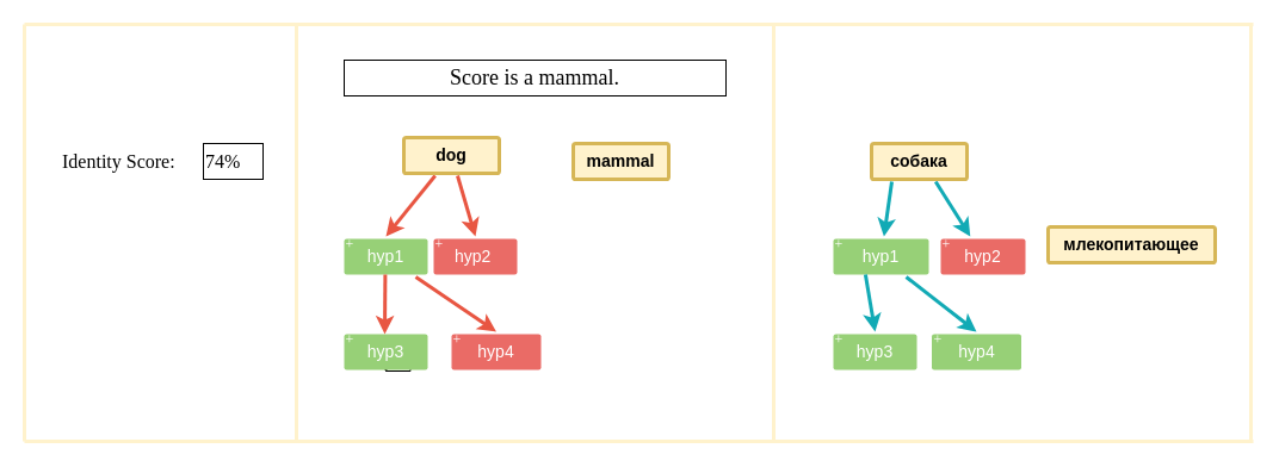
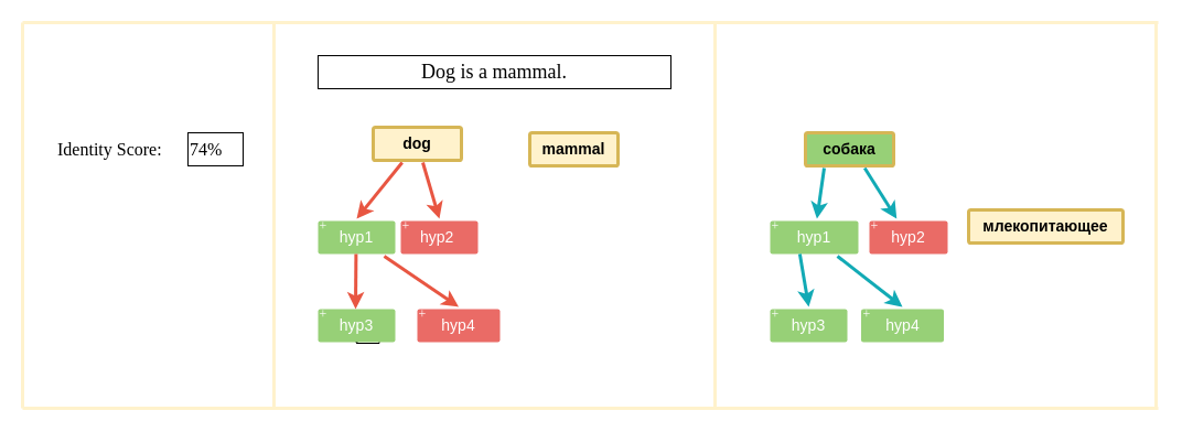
  <mxCell id="0" />
  <mxCell id="1" parent="0" />
  <mxCell id="2" value="" style="edgeStyle=none;rounded=1;jumpStyle=none;html=1;shadow=0;labelBackgroundColor=none;startArrow=none;startFill=0;jettySize=auto;orthogonalLoop=1;strokeColor=#E85642;strokeWidth=3;fontFamily=Helvetica;fontSize=14;fontColor=#FFFFFF;spacing=5;fontStyle=1;fillColor=#b0e3e6;entryX=0.5;entryY=0;entryDx=0;entryDy=0;" parent="1" source="5" target="16" edge="1"><mxGeometry relative="1" as="geometry"><mxPoint x="487" y="228" as="targetPoint" /></mxGeometry></mxCell>
  <mxCell id="3" value="" style="edgeStyle=none;rounded=1;jumpStyle=none;html=1;shadow=0;labelBackgroundColor=none;startArrow=none;startFill=0;jettySize=auto;orthogonalLoop=1;strokeColor=#E85642;strokeWidth=3;fontFamily=Helvetica;fontSize=14;fontColor=#FFFFFF;spacing=5;fontStyle=1;fillColor=#b0e3e6;entryX=0.5;entryY=0;entryDx=0;entryDy=0;" parent="1" source="5" target="8" edge="1"><mxGeometry relative="1" as="geometry"><mxPoint x="360.455" y="228" as="targetPoint" /></mxGeometry></mxCell>
  <mxCell id="4" value="" style="edgeStyle=none;rounded=1;jumpStyle=none;html=1;shadow=0;labelBackgroundColor=none;startArrow=none;startFill=0;jettySize=auto;orthogonalLoop=1;strokeColor=#E85642;strokeWidth=3;fontFamily=Helvetica;fontSize=14;fontColor=#FFFFFF;spacing=5;fontStyle=1;fillColor=#b0e3e6;entryX=0.5;entryY=0;entryDx=0;entryDy=0;" parent="1" source="8" target="6" edge="1"><mxGeometry relative="1" as="geometry"><mxPoint x="528" y="292" as="sourcePoint" /></mxGeometry></mxCell>
  <mxCell id="5" value="dog" style="rounded=1;whiteSpace=wrap;html=1;shadow=0;labelBackgroundColor=none;strokeWidth=3;fontFamily=Helvetica;fontSize=14;align=center;spacing=5;fontStyle=1;arcSize=7;perimeterSpacing=2;fillColor=#FFF2CC;strokeColor=#D6B656;" parent="1" vertex="1"><mxGeometry x="338" y="115" width="80" height="30" as="geometry" /></mxCell>
  <mxCell id="6" value="hyp4" style="rounded=1;whiteSpace=wrap;html=1;shadow=0;labelBackgroundColor=none;strokeColor=none;strokeWidth=3;fontFamily=Helvetica;fontSize=14;fontColor=#FFFFFF;align=center;spacing=5;fontStyle=0;arcSize=7;perimeterSpacing=2;fillColor=#EA6B66;" parent="1" vertex="1"><mxGeometry x="378" y="280" width="75" height="30" as="geometry" /></mxCell>
  <mxCell id="7" value="" style="edgeStyle=orthogonalEdgeStyle;rounded=0;orthogonalLoop=1;jettySize=auto;html=1;fontSize=20;" parent="1" target="13" edge="1"><mxGeometry relative="1" as="geometry"><mxPoint x="343" y="290" as="sourcePoint" /></mxGeometry></mxCell>
  <mxCell id="8" value="hyp1 " style="rounded=1;whiteSpace=wrap;html=1;shadow=0;labelBackgroundColor=none;strokeColor=none;strokeWidth=3;fontFamily=Helvetica;fontSize=14;fontColor=#FFFFFF;align=center;spacing=5;fontStyle=0;arcSize=7;perimeterSpacing=2;fillColor=#97D077;" parent="1" vertex="1"><mxGeometry x="288" y="200" width="70" height="30" as="geometry" /></mxCell>
  <mxCell id="9" value="hyp2" style="rounded=1;whiteSpace=wrap;html=1;shadow=0;labelBackgroundColor=none;strokeColor=none;strokeWidth=3;fontFamily=Helvetica;fontSize=14;fontColor=#FFFFFF;align=center;spacing=5;fontStyle=0;arcSize=7;perimeterSpacing=2;fillColor=#EA6B66;" parent="1" vertex="1"><mxGeometry x="788" y="200" width="71" height="30" as="geometry" /></mxCell>
  <mxCell id="10" value="" style="edgeStyle=none;rounded=1;jumpStyle=none;html=1;shadow=0;labelBackgroundColor=none;startArrow=none;startFill=0;jettySize=auto;orthogonalLoop=1;strokeColor=#12AAB5;strokeWidth=3;fontFamily=Helvetica;fontSize=14;fontColor=#FFFFFF;spacing=5;fontStyle=1;fillColor=#b0e3e6;" parent="1" target="9" edge="1"><mxGeometry relative="1" as="geometry"><mxPoint x="783.731" y="152" as="sourcePoint" /></mxGeometry></mxCell>
  <mxCell id="11" value="hyp1" style="rounded=1;whiteSpace=wrap;html=1;shadow=0;labelBackgroundColor=none;strokeColor=none;strokeWidth=3;fontFamily=Helvetica;fontSize=14;fontColor=#FFFFFF;align=center;spacing=5;fontStyle=0;arcSize=7;perimeterSpacing=2;fillColor=#97D077;" parent="1" vertex="1"><mxGeometry x="698" y="200" width="80" height="30" as="geometry" /></mxCell>
  <mxCell id="12" value="" style="edgeStyle=none;rounded=1;jumpStyle=none;html=1;shadow=0;labelBackgroundColor=none;startArrow=none;startFill=0;jettySize=auto;orthogonalLoop=1;strokeColor=#12AAB5;strokeWidth=3;fontFamily=Helvetica;fontSize=14;fontColor=#FFFFFF;spacing=5;fontStyle=1;fillColor=#b0e3e6;exitX=0.25;exitY=1;exitDx=0;exitDy=0;" parent="1" target="11" edge="1"><mxGeometry relative="1" as="geometry"><mxPoint x="747" y="152" as="sourcePoint" /></mxGeometry></mxCell>
  <mxCell id="13" value="hyp3" style="rounded=1;whiteSpace=wrap;html=1;shadow=0;labelBackgroundColor=none;strokeColor=none;strokeWidth=3;fontFamily=Helvetica;fontSize=14;fontColor=#FFFFFF;align=center;spacing=5;fontStyle=0;arcSize=7;perimeterSpacing=2;fillColor=#97D077;" parent="1" vertex="1"><mxGeometry x="288" y="280" width="70" height="30" as="geometry" /></mxCell>
  <mxCell id="14" value="" style="edgeStyle=none;rounded=1;jumpStyle=none;html=1;shadow=0;labelBackgroundColor=none;startArrow=none;startFill=0;jettySize=auto;orthogonalLoop=1;strokeColor=#E85642;strokeWidth=3;fontFamily=Helvetica;fontSize=14;fontColor=#FFFFFF;spacing=5;fontStyle=1;fillColor=#b0e3e6;exitX=0.5;exitY=1;exitDx=0;exitDy=0;" parent="1" edge="1"><mxGeometry relative="1" as="geometry"><mxPoint x="322.41" y="230" as="sourcePoint" /><mxPoint x="322" y="280" as="targetPoint" /></mxGeometry></mxCell>
- <mxCell id="15" value="&lt;font face=&quot;Georgia&quot; style=&quot;font-size: 18px&quot;&gt;Score is a mammal.&lt;/font&gt;" style="rounded=0;whiteSpace=wrap;html=1;fillColor=none;" parent="1" vertex="1"><mxGeometry x="288" y="50" width="320" height="30" as="geometry" /></mxCell>
+ <mxCell id="15" value="&lt;font face=&quot;Georgia&quot; style=&quot;font-size: 18px&quot;&gt;Dog is a mammal.&lt;/font&gt;" style="rounded=0;whiteSpace=wrap;html=1;fillColor=none;" parent="1" vertex="1"><mxGeometry x="288" y="50" width="320" height="30" as="geometry" /></mxCell>
  <mxCell id="16" value="hyp2&amp;nbsp;" style="rounded=1;whiteSpace=wrap;html=1;shadow=0;labelBackgroundColor=none;strokeColor=none;strokeWidth=3;fontFamily=Helvetica;fontSize=14;fontColor=#FFFFFF;align=center;spacing=5;fontStyle=0;arcSize=7;perimeterSpacing=2;fillColor=#EA6B66;" parent="1" vertex="1"><mxGeometry x="363" y="200" width="70" height="30" as="geometry" /></mxCell>
  <mxCell id="17" value="" style="edgeStyle=none;rounded=1;jumpStyle=none;html=1;shadow=0;labelBackgroundColor=none;startArrow=none;startFill=0;jettySize=auto;orthogonalLoop=1;strokeWidth=3;fontFamily=Helvetica;fontSize=14;fontColor=#FFFFFF;spacing=5;fontStyle=1;fillColor=#b0e3e6;entryX=0.5;entryY=0;entryDx=0;entryDy=0;strokeColor=#12AAB5;exitX=0.75;exitY=1;exitDx=0;exitDy=0;" parent="1" source="11" target="18" edge="1"><mxGeometry relative="1" as="geometry"><mxPoint x="750.46" y="232" as="sourcePoint" /></mxGeometry></mxCell>
  <mxCell id="18" value="hyp4" style="rounded=1;whiteSpace=wrap;html=1;shadow=0;labelBackgroundColor=none;strokeColor=none;strokeWidth=3;fontFamily=Helvetica;fontSize=14;fontColor=#FFFFFF;align=center;spacing=5;fontStyle=0;arcSize=7;perimeterSpacing=2;fillColor=#97D077;" parent="1" vertex="1"><mxGeometry x="780.5" y="280" width="75" height="30" as="geometry" /></mxCell>
  <mxCell id="19" value="hyp3" style="rounded=1;whiteSpace=wrap;html=1;shadow=0;labelBackgroundColor=none;strokeColor=none;strokeWidth=3;fontFamily=Helvetica;fontSize=14;fontColor=#FFFFFF;align=center;spacing=5;fontStyle=0;arcSize=7;perimeterSpacing=2;fillColor=#97D077;" parent="1" vertex="1"><mxGeometry x="698" y="280" width="70" height="30" as="geometry" /></mxCell>
  <mxCell id="20" value="" style="edgeStyle=none;rounded=1;jumpStyle=none;html=1;shadow=0;labelBackgroundColor=none;startArrow=none;startFill=0;jettySize=auto;orthogonalLoop=1;strokeWidth=3;fontFamily=Helvetica;fontSize=14;fontColor=#FFFFFF;spacing=5;fontStyle=1;fillColor=#b0e3e6;exitX=0.5;exitY=1;exitDx=0;exitDy=0;strokeColor=#12AAB5;entryX=0.5;entryY=0;entryDx=0;entryDy=0;" parent="1" target="19" edge="1"><mxGeometry relative="1" as="geometry"><mxPoint x="724.91" y="230" as="sourcePoint" /><mxPoint x="724.5" y="280" as="targetPoint" /></mxGeometry></mxCell>
  <mxCell id="21" value="&lt;font face=&quot;Georgia&quot;&gt;+&lt;/font&gt;" style="rounded=0;whiteSpace=wrap;html=1;fontColor=#FFFFFF;fillColor=none;strokeColor=none;" parent="1" vertex="1"><mxGeometry x="288" y="200" width="10" height="10" as="geometry" /></mxCell>
  <mxCell id="22" value="&lt;font face=&quot;Georgia&quot;&gt;+&lt;/font&gt;" style="rounded=0;whiteSpace=wrap;html=1;fontColor=#FFFFFF;fillColor=none;strokeColor=none;" parent="1" vertex="1"><mxGeometry x="363" y="200" width="10" height="10" as="geometry" /></mxCell>
  <mxCell id="23" value="&lt;font face=&quot;Georgia&quot;&gt;+&lt;/font&gt;" style="rounded=0;whiteSpace=wrap;html=1;fontColor=#FFFFFF;fillColor=none;strokeColor=none;" parent="1" vertex="1"><mxGeometry x="378" y="280" width="10" height="10" as="geometry" /></mxCell>
  <mxCell id="24" value="&lt;font face=&quot;Georgia&quot;&gt;+&lt;/font&gt;" style="rounded=0;whiteSpace=wrap;html=1;fontColor=#FFFFFF;fillColor=none;strokeColor=none;" parent="1" vertex="1"><mxGeometry x="288" y="280" width="10" height="10" as="geometry" /></mxCell>
  <mxCell id="25" value="&lt;font face=&quot;Georgia&quot;&gt;+&lt;/font&gt;" style="rounded=0;whiteSpace=wrap;html=1;fontColor=#FFFFFF;fillColor=none;strokeColor=none;" parent="1" vertex="1"><mxGeometry x="698" y="200" width="10" height="10" as="geometry" /></mxCell>
  <mxCell id="26" value="&lt;font face=&quot;Georgia&quot;&gt;+&lt;/font&gt;" style="rounded=0;whiteSpace=wrap;html=1;fontColor=#FFFFFF;fillColor=none;strokeColor=none;" parent="1" vertex="1"><mxGeometry x="698" y="280" width="10" height="10" as="geometry" /></mxCell>
  <mxCell id="27" value="&lt;font face=&quot;Georgia&quot;&gt;+&lt;/font&gt;" style="rounded=0;whiteSpace=wrap;html=1;fontColor=#FFFFFF;fillColor=none;strokeColor=none;" parent="1" vertex="1"><mxGeometry x="780.5" y="280" width="10" height="10" as="geometry" /></mxCell>
  <mxCell id="28" value="&lt;font face=&quot;Georgia&quot;&gt;+&lt;/font&gt;" style="rounded=0;whiteSpace=wrap;html=1;fontColor=#FFFFFF;fillColor=none;strokeColor=none;" parent="1" vertex="1"><mxGeometry x="788" y="200" width="10" height="10" as="geometry" /></mxCell>
  <mxCell id="29" value="" style="endArrow=none;html=1;fontFamily=Georgia;fontColor=#FFFFFF;strokeColor=#FFF2CC;strokeWidth=3;" parent="1" edge="1"><mxGeometry width="50" height="50" relative="1" as="geometry"><mxPoint x="648" y="370" as="sourcePoint" /><mxPoint x="648" y="20" as="targetPoint" /></mxGeometry></mxCell>
  <mxCell id="30" value="" style="endArrow=none;html=1;fontFamily=Georgia;fontColor=#FFFFFF;strokeColor=#FFF2CC;strokeWidth=3;" parent="1" edge="1"><mxGeometry width="50" height="50" relative="1" as="geometry"><mxPoint x="248" y="370" as="sourcePoint" /><mxPoint x="248" y="20" as="targetPoint" /></mxGeometry></mxCell>
  <mxCell id="31" value="" style="endArrow=none;html=1;fontFamily=Georgia;fontColor=#FFFFFF;strokeColor=#FFF2CC;strokeWidth=3;" parent="1" edge="1"><mxGeometry width="50" height="50" relative="1" as="geometry"><mxPoint x="1048" y="370" as="sourcePoint" /><mxPoint x="1048" y="20" as="targetPoint" /></mxGeometry></mxCell>
  <mxCell id="32" value="" style="endArrow=none;html=1;fontFamily=Georgia;fontColor=#FFFFFF;strokeColor=#FFF2CC;strokeWidth=3;" parent="1" edge="1"><mxGeometry width="50" height="50" relative="1" as="geometry"><mxPoint x="20" y="370" as="sourcePoint" /><mxPoint x="20" y="20" as="targetPoint" /></mxGeometry></mxCell>
  <mxCell id="33" value="Identity Score:" style="text;html=1;fillColor=none;align=left;verticalAlign=middle;whiteSpace=wrap;rounded=0;fontFamily=Georgia;fontSize=16;fontColor=#000000;labelPosition=center;verticalLabelPosition=middle;horizontal=1;" parent="1" vertex="1"><mxGeometry x="50" y="115" width="160" height="40" as="geometry" /></mxCell>
  <mxCell id="34" value="74%" style="rounded=0;whiteSpace=wrap;html=1;strokeColor=#000000;fillColor=none;fontFamily=Georgia;fontSize=16;fontColor=#000000;align=left;" parent="1" vertex="1"><mxGeometry x="170" y="120" width="50" height="30" as="geometry" /></mxCell>
  <mxCell id="35" value="" style="endArrow=none;html=1;fontFamily=Georgia;fontColor=#FFFFFF;strokeColor=#FFF2CC;strokeWidth=3;" parent="1" edge="1"><mxGeometry width="50" height="50" relative="1" as="geometry"><mxPoint x="1050" y="20" as="sourcePoint" /><mxPoint x="20" y="20" as="targetPoint" /></mxGeometry></mxCell>
  <mxCell id="36" value="" style="endArrow=none;html=1;fontFamily=Georgia;fontColor=#FFFFFF;strokeColor=#FFF2CC;strokeWidth=3;" parent="1" edge="1"><mxGeometry width="50" height="50" relative="1" as="geometry"><mxPoint x="1050" y="370" as="sourcePoint" /><mxPoint x="20" y="370" as="targetPoint" /></mxGeometry></mxCell>
  <mxCell id="37" value="mammal" style="rounded=1;whiteSpace=wrap;html=1;shadow=0;labelBackgroundColor=none;strokeWidth=3;fontFamily=Helvetica;fontSize=14;align=center;spacing=5;fontStyle=1;arcSize=7;perimeterSpacing=2;fillColor=#FFF2CC;strokeColor=#D6B656;" vertex="1" parent="1"><mxGeometry x="480" y="120" width="80" height="30" as="geometry" /></mxCell>
- <mxCell id="38" value="собака" style="rounded=1;whiteSpace=wrap;html=1;shadow=0;labelBackgroundColor=none;strokeWidth=3;fontFamily=Helvetica;fontSize=14;align=center;spacing=5;fontStyle=1;arcSize=7;perimeterSpacing=2;fillColor=#FFF2CC;strokeColor=#D6B656;" vertex="1" parent="1"><mxGeometry x="730" y="120" width="80" height="30" as="geometry" /></mxCell>
+ <mxCell id="38" value="собака" style="rounded=1;whiteSpace=wrap;html=1;shadow=0;labelBackgroundColor=none;strokeWidth=3;fontFamily=Helvetica;fontSize=14;align=center;spacing=5;fontStyle=1;arcSize=7;perimeterSpacing=2;fillColor=#97d077;strokeColor=#D6B656;" vertex="1" parent="1"><mxGeometry x="730" y="120" width="80" height="30" as="geometry" /></mxCell>
  <mxCell id="39" value="млекопитающее" style="rounded=1;whiteSpace=wrap;html=1;shadow=0;labelBackgroundColor=none;strokeWidth=3;fontFamily=Helvetica;fontSize=14;align=center;spacing=5;fontStyle=1;arcSize=7;perimeterSpacing=2;fillColor=#FFF2CC;strokeColor=#D6B656;" vertex="1" parent="1"><mxGeometry x="878" y="190" width="140" height="30" as="geometry" /></mxCell>
